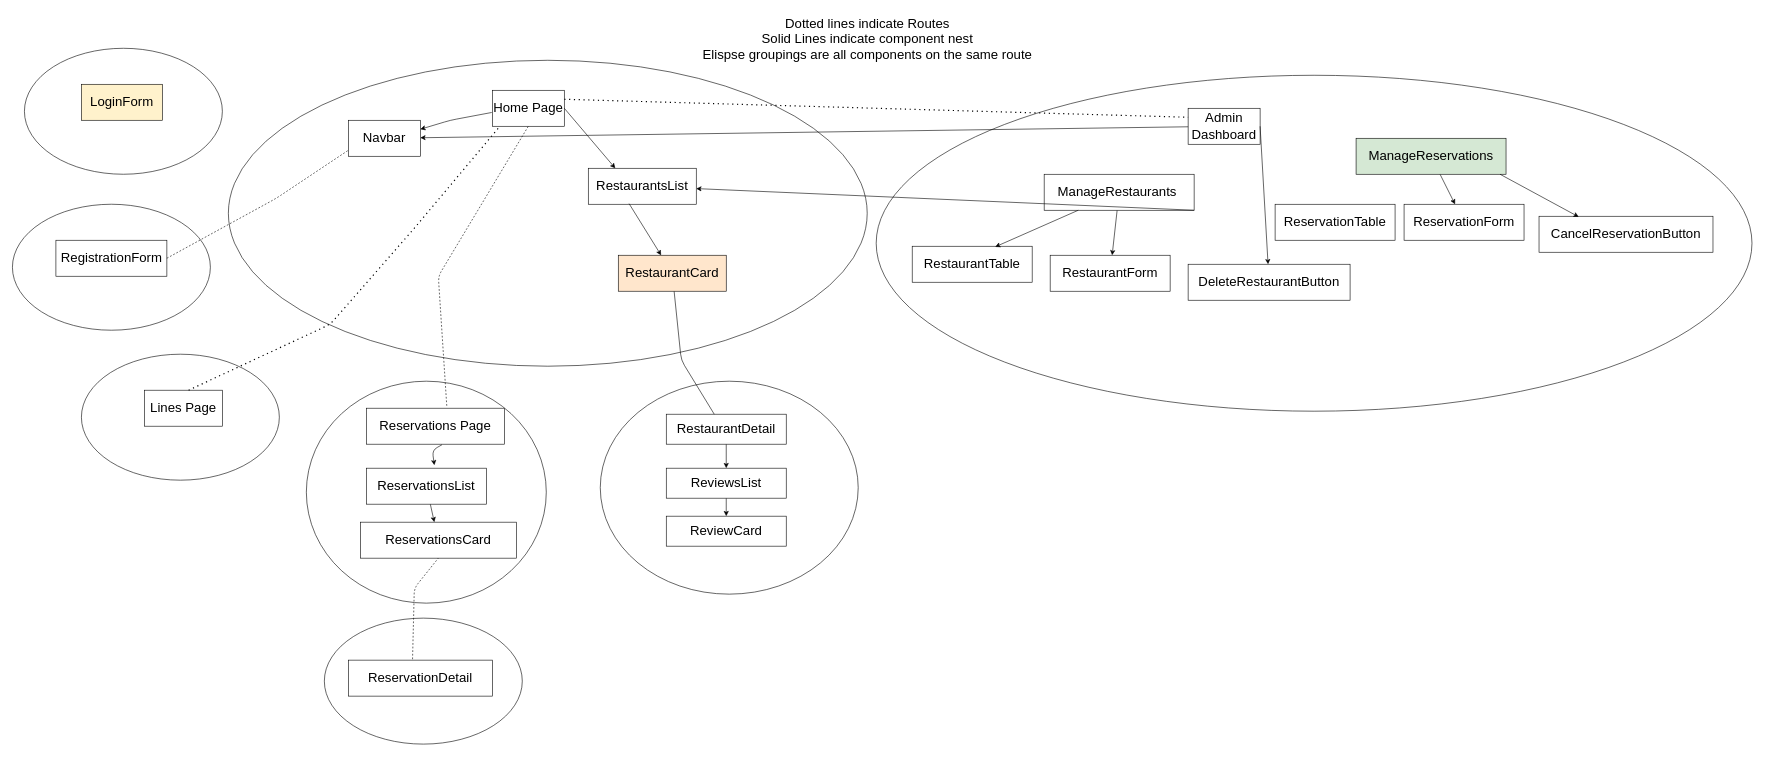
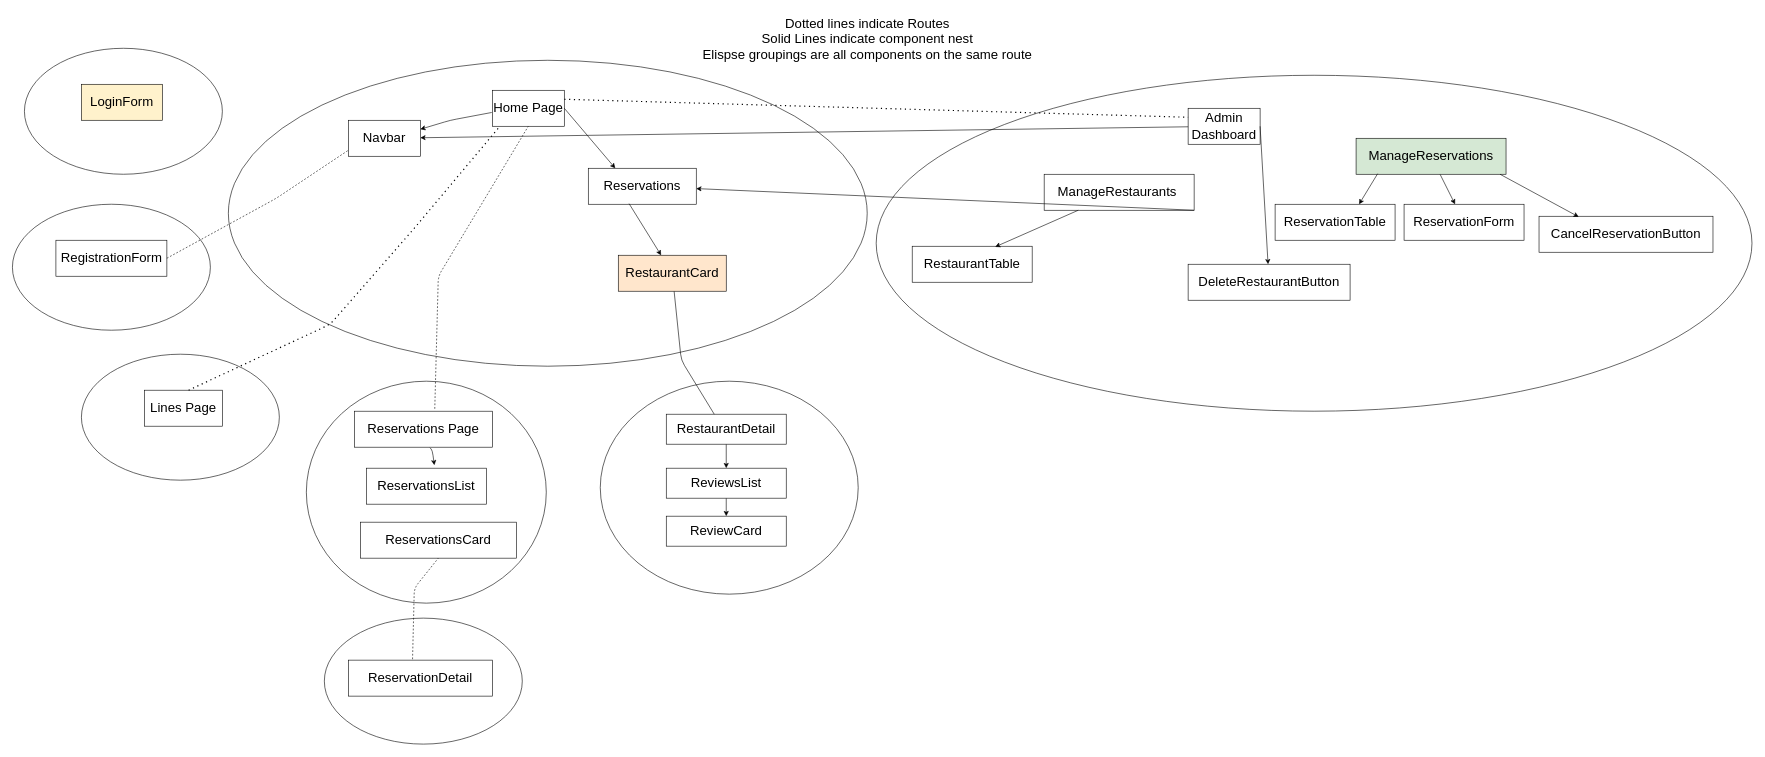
  <mxCell id="0" />
  <mxCell id="1" parent="0" />
  <mxCell id="2" value="" style="ellipse;whiteSpace=wrap;html=1;fontSize=22;shadow=0;" parent="1" vertex="1"><mxGeometry x="1460" y="125" width="1460" height="560" as="geometry" /></mxCell>
  <mxCell id="3" value="" style="ellipse;whiteSpace=wrap;html=1;fontSize=22;shadow=0;" parent="1" vertex="1"><mxGeometry x="380" y="100" width="1065" height="510" as="geometry" /></mxCell>
  <mxCell id="4" value="" style="ellipse;whiteSpace=wrap;html=1;fontSize=22;shadow=0;" parent="1" vertex="1"><mxGeometry x="510" y="635" width="400" height="370" as="geometry" /></mxCell>
  <mxCell id="5" value="" style="ellipse;whiteSpace=wrap;html=1;fontSize=22;shadow=0;" parent="1" vertex="1"><mxGeometry x="1000" y="635" width="430" height="355" as="geometry" /></mxCell>
  <mxCell id="6" value="" style="ellipse;whiteSpace=wrap;html=1;fontSize=22;shadow=0;" parent="1" vertex="1"><mxGeometry x="135" y="590" width="330" height="210" as="geometry" /></mxCell>
  <mxCell id="7" value="Dotted lines indicate Routes&lt;br&gt;Solid Lines indicate component nest&lt;br&gt;Elispse groupings are all components on the same route" style="text;html=1;align=center;verticalAlign=middle;resizable=0;points=[];autosize=1;strokeColor=none;fillColor=none;fontSize=22;" parent="1" vertex="1"><mxGeometry x="1160" y="20" width="570" height="90" as="geometry" /></mxCell>
  <mxCell id="8" value="Home Page" style="whiteSpace=wrap;html=1;fontSize=22;" parent="1" vertex="1"><mxGeometry x="820" y="150" width="120" height="60" as="geometry" /></mxCell>
  <mxCell id="9" value="Lines Page" style="whiteSpace=wrap;html=1;fontSize=22;" parent="1" vertex="1"><mxGeometry x="240" y="650" width="130" height="60" as="geometry" /></mxCell>
  <mxCell id="10" value="" style="edgeStyle=none;html=1;" parent="1" source="11" target="34" edge="1"><mxGeometry relative="1" as="geometry" /></mxCell>
  <mxCell id="11" value="RestaurantDetail" style="whiteSpace=wrap;html=1;fontSize=22;" parent="1" vertex="1"><mxGeometry x="1110" y="690" width="200" height="50" as="geometry" /></mxCell>
- <mxCell id="12" value="Reservations Page" style="whiteSpace=wrap;html=1;fontSize=22;" parent="1" vertex="1"><mxGeometry x="610" y="680" width="230" height="60" as="geometry" /></mxCell>
+ <mxCell id="12" value="Reservations Page" style="whiteSpace=wrap;html=1;fontSize=22;" parent="1" vertex="1"><mxGeometry x="590" y="685" width="230" height="60" as="geometry" /></mxCell>
  <mxCell id="13" value="" style="endArrow=none;dashed=1;html=1;fontSize=22;entryX=0.5;entryY=1;entryDx=0;entryDy=0;exitX=0.583;exitY=-0.067;exitDx=0;exitDy=0;exitPerimeter=0;" parent="1" source="12" target="8" edge="1"><mxGeometry width="50" height="50" relative="1" as="geometry"><mxPoint x="810" y="660" as="sourcePoint" /><mxPoint x="670" y="550" as="targetPoint" /><Array as="points"><mxPoint x="730" y="460" /></Array></mxGeometry></mxCell>
  <mxCell id="14" value="" style="endArrow=none;dashed=1;html=1;dashPattern=1 3;strokeWidth=2;fontSize=22;exitX=0.567;exitY=0;exitDx=0;exitDy=0;exitPerimeter=0;entryX=0.092;entryY=1.033;entryDx=0;entryDy=0;entryPerimeter=0;" parent="1" source="9" target="8" edge="1"><mxGeometry width="50" height="50" relative="1" as="geometry"><mxPoint x="810" y="660" as="sourcePoint" /><mxPoint x="860" y="610" as="targetPoint" /><Array as="points"><mxPoint x="550" y="540" /><mxPoint x="690" y="380" /></Array></mxGeometry></mxCell>
  <mxCell id="15" value="" style="endArrow=none;dashed=0;html=1;fontSize=22;exitX=0.4;exitY=0;exitDx=0;exitDy=0;exitPerimeter=0;" parent="1" source="11" target="32" edge="1"><mxGeometry width="50" height="50" relative="1" as="geometry"><mxPoint x="810" y="660" as="sourcePoint" /><mxPoint x="1080" y="490" as="targetPoint" /><Array as="points"><mxPoint x="1135" y="600" /></Array></mxGeometry></mxCell>
- <mxCell id="16" value="RestaurantsList" style="whiteSpace=wrap;html=1;shadow=0;fontSize=22;" parent="1" vertex="1"><mxGeometry x="980" y="280" width="180" height="60" as="geometry" /></mxCell>
+ <mxCell id="16" value="Reservations" style="whiteSpace=wrap;html=1;shadow=0;fontSize=22;" parent="1" vertex="1"><mxGeometry x="980" y="280" width="180" height="60" as="geometry" /></mxCell>
  <mxCell id="17" value="Navbar" style="whiteSpace=wrap;html=1;shadow=0;fontSize=22;" parent="1" vertex="1"><mxGeometry x="580" y="200" width="120" height="60" as="geometry" /></mxCell>
  <mxCell id="18" value="" style="endArrow=classic;html=1;fontSize=22;entryX=1;entryY=0.25;entryDx=0;entryDy=0;exitX=-0.008;exitY=0.617;exitDx=0;exitDy=0;exitPerimeter=0;" parent="1" source="8" target="17" edge="1"><mxGeometry width="50" height="50" relative="1" as="geometry"><mxPoint x="810" y="370" as="sourcePoint" /><mxPoint x="860" y="310" as="targetPoint" /><Array as="points"><mxPoint x="750" y="200" /></Array></mxGeometry></mxCell>
  <mxCell id="19" value="" style="endArrow=classic;html=1;fontSize=22;exitX=1;exitY=0.5;exitDx=0;exitDy=0;entryX=0.25;entryY=0;entryDx=0;entryDy=0;" parent="1" source="8" target="16" edge="1"><mxGeometry width="50" height="50" relative="1" as="geometry"><mxPoint x="930" y="240" as="sourcePoint" /><mxPoint x="1010" y="290" as="targetPoint" /><Array as="points" /></mxGeometry></mxCell>
- <mxCell id="20" value="" style="edgeStyle=none;html=1;" parent="1" source="21" target="36" edge="1"><mxGeometry relative="1" as="geometry" /></mxCell>
  <mxCell id="21" value="&lt;font style=&quot;font-size: 22px;&quot;&gt;ReservationsList&lt;/font&gt;" style="whiteSpace=wrap;html=1;" parent="1" vertex="1"><mxGeometry x="610" y="780" width="200" height="60" as="geometry" /></mxCell>
  <mxCell id="22" value="" style="endArrow=classic;html=1;fontSize=17;exitX=0.548;exitY=1.017;exitDx=0;exitDy=0;entryX=0.567;entryY=-0.083;entryDx=0;entryDy=0;entryPerimeter=0;exitPerimeter=0;" parent="1" source="12" target="21" edge="1"><mxGeometry width="50" height="50" relative="1" as="geometry"><mxPoint x="850" y="730" as="sourcePoint" /><mxPoint x="1390" y="550" as="targetPoint" /><Array as="points"><mxPoint x="720" y="750" /></Array></mxGeometry></mxCell>
  <mxCell id="23" value="Admin Dashboard" style="whiteSpace=wrap;html=1;fontSize=22;" parent="1" vertex="1"><mxGeometry x="1980" y="180" width="120" height="60" as="geometry" /></mxCell>
  <mxCell id="24" value="" style="endArrow=none;dashed=1;html=1;dashPattern=1 3;strokeWidth=2;fontSize=22;entryX=0;entryY=0.25;entryDx=0;entryDy=0;exitX=1;exitY=0.25;exitDx=0;exitDy=0;" parent="1" source="8" target="23" edge="1"><mxGeometry width="50" height="50" relative="1" as="geometry"><mxPoint x="1330" y="510" as="sourcePoint" /><mxPoint x="1380" y="460" as="targetPoint" /></mxGeometry></mxCell>
- <mxCell id="25" value="" style="edgeStyle=none;html=1;" parent="1" source="26" target="43" edge="1"><mxGeometry relative="1" as="geometry" /></mxCell>
  <mxCell id="26" value="ManageRestaurants&amp;nbsp;" style="whiteSpace=wrap;html=1;fontSize=22;" parent="1" vertex="1"><mxGeometry x="1740" y="290" width="250" height="60" as="geometry" /></mxCell>
  <mxCell id="27" value="" style="edgeStyle=none;html=1;" parent="1" source="28" target="48" edge="1"><mxGeometry relative="1" as="geometry" /></mxCell>
  <mxCell id="28" value="ManageReservations" style="whiteSpace=wrap;html=1;fontSize=22;fillColor=#d5e8d4;" parent="1" vertex="1"><mxGeometry x="2260" y="230" width="250" height="60" as="geometry" /></mxCell>
  <mxCell id="29" value="" style="endArrow=classic;html=1;" parent="1" source="23" target="17" edge="1"><mxGeometry width="50" height="50" relative="1" as="geometry"><mxPoint x="1120" y="745" as="sourcePoint" /><mxPoint x="870.68" y="840.36" as="targetPoint" /></mxGeometry></mxCell>
  <mxCell id="30" value="" style="endArrow=classic;html=1;exitX=1;exitY=0.5;exitDx=0;exitDy=0;" parent="1" source="23" target="45" edge="1"><mxGeometry width="50" height="50" relative="1" as="geometry"><mxPoint x="2022.48" y="269.76" as="sourcePoint" /><mxPoint x="2040" y="360" as="targetPoint" /></mxGeometry></mxCell>
  <mxCell id="31" value="" style="endArrow=classic;html=1;fontSize=22;exitX=0.378;exitY=0.983;exitDx=0;exitDy=0;exitPerimeter=0;" parent="1" source="16" target="32" edge="1"><mxGeometry width="50" height="50" relative="1" as="geometry"><mxPoint x="950" y="190" as="sourcePoint" /><mxPoint x="1071.92" y="330.85" as="targetPoint" /><Array as="points" /></mxGeometry></mxCell>
  <mxCell id="32" value="RestaurantCard" style="whiteSpace=wrap;html=1;shadow=0;fontSize=22;fillColor=#ffe6cc;" parent="1" vertex="1"><mxGeometry x="1030" y="425" width="180" height="60" as="geometry" /></mxCell>
  <mxCell id="33" value="" style="edgeStyle=none;html=1;" parent="1" source="34" target="35" edge="1"><mxGeometry relative="1" as="geometry" /></mxCell>
  <mxCell id="34" value="ReviewsList" style="whiteSpace=wrap;html=1;fontSize=22;" parent="1" vertex="1"><mxGeometry x="1110" y="780" width="200" height="50" as="geometry" /></mxCell>
  <mxCell id="35" value="ReviewCard" style="whiteSpace=wrap;html=1;fontSize=22;" parent="1" vertex="1"><mxGeometry x="1110" y="860" width="200" height="50" as="geometry" /></mxCell>
  <mxCell id="36" value="&lt;font style=&quot;font-size: 22px;&quot;&gt;ReservationsCard&lt;/font&gt;" style="whiteSpace=wrap;html=1;" parent="1" vertex="1"><mxGeometry x="600" y="870" width="260" height="60" as="geometry" /></mxCell>
  <mxCell id="37" value="" style="ellipse;whiteSpace=wrap;html=1;fontSize=22;shadow=0;" parent="1" vertex="1"><mxGeometry x="20" y="340" width="330" height="210" as="geometry" /></mxCell>
  <mxCell id="38" value="" style="ellipse;whiteSpace=wrap;html=1;fontSize=22;shadow=0;" parent="1" vertex="1"><mxGeometry y="80" width="330" height="210" as="geometry" x="40" /></mxCell>
  <mxCell id="39" value="RegistrationForm" style="whiteSpace=wrap;html=1;shadow=0;fontSize=22;" parent="1" vertex="1"><mxGeometry x="92.5" y="400" width="185" height="60" as="geometry" /></mxCell>
  <mxCell id="40" value="LoginForm" style="whiteSpace=wrap;html=1;shadow=0;fontSize=22;fillColor=#fff2cc;" parent="1" vertex="1"><mxGeometry x="135" y="140" width="135" height="60" as="geometry" /></mxCell>
  <mxCell id="41" value="" style="endArrow=none;dashed=1;html=1;fontSize=22;exitX=1;exitY=0.5;exitDx=0;exitDy=0;" parent="1" source="39" edge="1"><mxGeometry width="50" height="50" relative="1" as="geometry"><mxPoint x="279.055" y="189" as="sourcePoint" /><mxPoint x="580" y="250" as="targetPoint" /><Array as="points"><mxPoint x="460" y="330" /></Array></mxGeometry></mxCell>
  <mxCell id="42" value="RestaurantTable" style="whiteSpace=wrap;html=1;fontSize=22;" parent="1" vertex="1"><mxGeometry x="1520" y="410" width="200" height="60" as="geometry" /></mxCell>
- <mxCell id="43" value="RestaurantForm" style="whiteSpace=wrap;html=1;fontSize=22;" parent="1" vertex="1"><mxGeometry x="1750" y="425" width="200" height="60" as="geometry" /></mxCell>
  <mxCell id="44" value="" style="edgeStyle=none;html=1;entryX=0.692;entryY=0.017;entryDx=0;entryDy=0;entryPerimeter=0;" parent="1" source="26" target="42" edge="1"><mxGeometry relative="1" as="geometry"><mxPoint x="1893" y="360" as="sourcePoint" /><mxPoint x="1917" y="400" as="targetPoint" /></mxGeometry></mxCell>
  <mxCell id="45" value="DeleteRestaurantButton" style="whiteSpace=wrap;html=1;fontSize=22;" parent="1" vertex="1"><mxGeometry x="1980" y="440" width="270" height="60" as="geometry" /></mxCell>
  <mxCell id="46" value="" style="edgeStyle=none;html=1;exitX=1;exitY=1;exitDx=0;exitDy=0;" parent="1" source="26" target="16" edge="1"><mxGeometry relative="1" as="geometry"><mxPoint x="1875" y="360" as="sourcePoint" /><mxPoint x="1875" y="410" as="targetPoint" /></mxGeometry></mxCell>
  <mxCell id="47" value="ReservationTable" style="whiteSpace=wrap;html=1;fontSize=22;" parent="1" vertex="1"><mxGeometry x="2125" y="340" width="200" height="60" as="geometry" /></mxCell>
  <mxCell id="48" value="ReservationForm" style="whiteSpace=wrap;html=1;fontSize=22;" parent="1" vertex="1"><mxGeometry x="2340" y="340" width="200" height="60" as="geometry" /></mxCell>
  <mxCell id="49" value="CancelReservationButton" style="whiteSpace=wrap;html=1;fontSize=22;" parent="1" vertex="1"><mxGeometry x="2565" y="360" width="290" height="60" as="geometry" /></mxCell>
+ <mxCell id="50" value="" style="edgeStyle=none;html=1;entryX=0.7;entryY=0;entryDx=0;entryDy=0;entryPerimeter=0;exitX=0.144;exitY=0.983;exitDx=0;exitDy=0;exitPerimeter=0;" parent="1" source="28" target="47" edge="1"><mxGeometry relative="1" as="geometry"><mxPoint x="2410" y="300" as="sourcePoint" /><mxPoint x="2435" y="350" as="targetPoint" /></mxGeometry></mxCell>
  <mxCell id="51" value="" style="edgeStyle=none;html=1;entryX=0.228;entryY=0.017;entryDx=0;entryDy=0;entryPerimeter=0;exitX=0.96;exitY=1;exitDx=0;exitDy=0;exitPerimeter=0;" parent="1" source="28" target="49" edge="1"><mxGeometry relative="1" as="geometry"><mxPoint x="2410" y="300" as="sourcePoint" /><mxPoint x="2435" y="350" as="targetPoint" /></mxGeometry></mxCell>
  <mxCell id="52" value="" style="ellipse;whiteSpace=wrap;html=1;fontSize=22;shadow=0;" parent="1" vertex="1"><mxGeometry x="540" y="1030" width="330" height="210" as="geometry" /></mxCell>
  <mxCell id="53" value="ReservationDetail" style="whiteSpace=wrap;html=1;fontSize=22;" parent="1" vertex="1"><mxGeometry x="580" y="1100" width="240" height="60" as="geometry" /></mxCell>
  <mxCell id="54" value="" style="endArrow=none;dashed=1;html=1;fontSize=22;exitX=0.446;exitY=-0.026;exitDx=0;exitDy=0;exitPerimeter=0;entryX=0.5;entryY=1;entryDx=0;entryDy=0;" parent="1" source="53" target="36" edge="1"><mxGeometry width="50" height="50" relative="1" as="geometry"><mxPoint x="1200" y="700" as="sourcePoint" /><mxPoint x="1133.103" y="495" as="targetPoint" /><Array as="points"><mxPoint x="690" y="980" /></Array></mxGeometry></mxCell>
